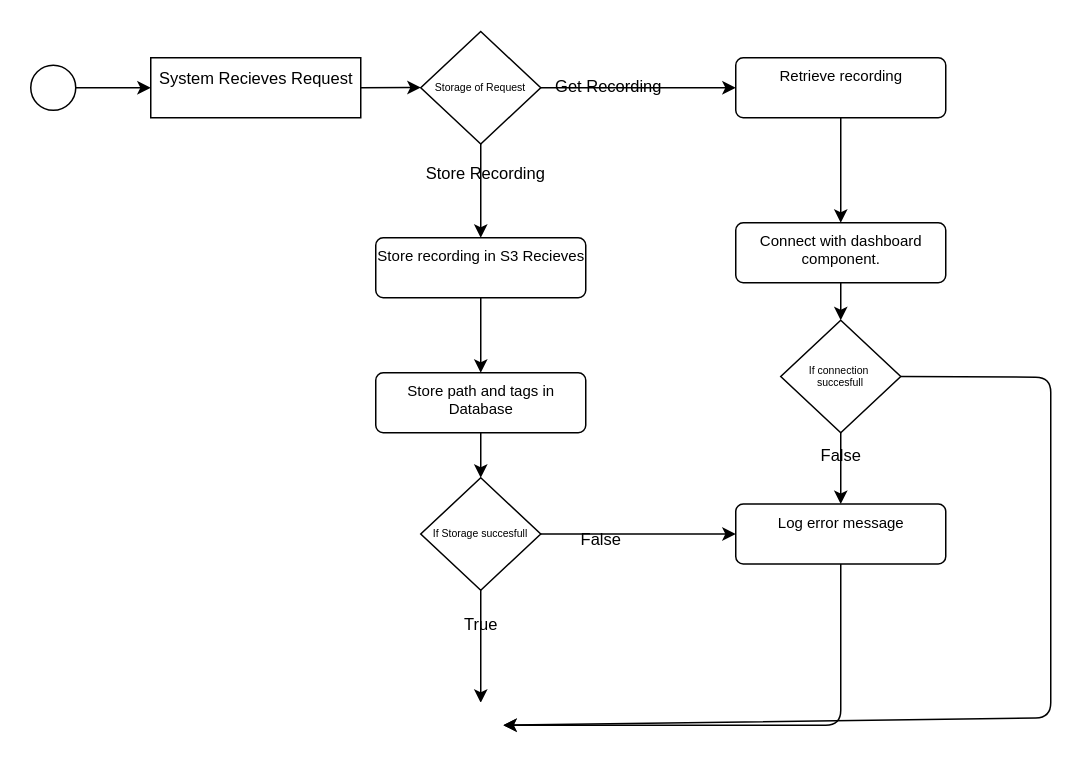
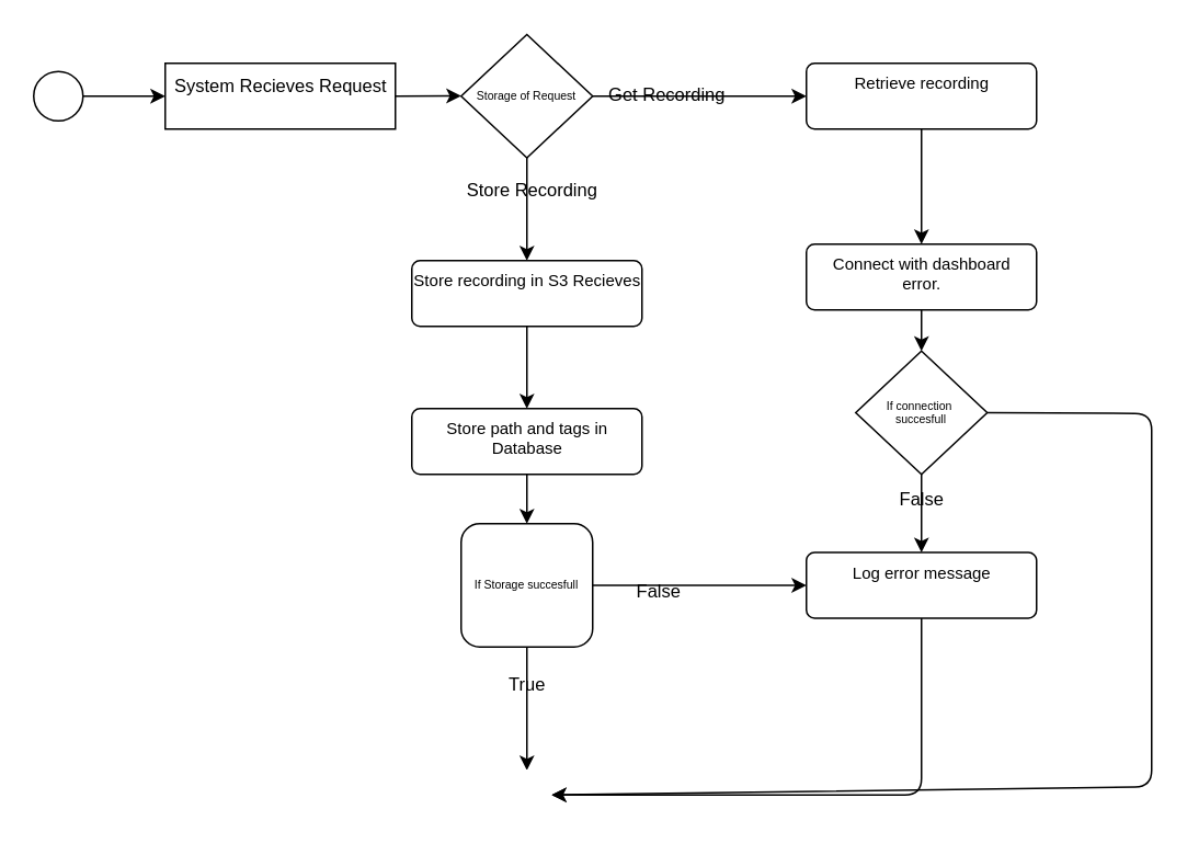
  <mxCell id="0" />
  <mxCell id="1" parent="0" />
  <mxCell id="2" style="edgeStyle=none;html=1;exitX=1;exitY=0.5;exitDx=0;exitDy=0;" edge="1" parent="1" target="4"><mxGeometry relative="1" as="geometry"><mxPoint x="50" y="58" as="sourcePoint" /></mxGeometry></mxCell>
  <mxCell id="3" style="edgeStyle=none;html=1;exitX=1;exitY=0.5;exitDx=0;exitDy=0;entryX=0;entryY=0.498;entryDx=0;entryDy=0;entryPerimeter=0;" edge="1" parent="1" source="4"><mxGeometry relative="1" as="geometry"><mxPoint x="280" y="57.82" as="targetPoint" /></mxGeometry></mxCell>
  <mxCell id="4" value="&lt;font style=&quot;font-size: 11px&quot;&gt;System Recieves Request&lt;/font&gt;" style="html=1;align=center;verticalAlign=top;absoluteArcSize=1;arcSize=10;dashed=0;fillColor=none;rounded=0;" vertex="1" parent="1"><mxGeometry x="100" y="38" width="140" height="40" as="geometry" /></mxCell>
  <mxCell id="5" style="edgeStyle=none;html=1;exitX=1;exitY=0.5;exitDx=0;exitDy=0;fontSize=11;entryX=0;entryY=0.5;entryDx=0;entryDy=0;" edge="1" parent="1" source="9" target="15"><mxGeometry relative="1" as="geometry"><mxPoint x="460" y="356" as="targetPoint" /></mxGeometry></mxCell>
  <mxCell id="6" value="False" style="edgeLabel;html=1;align=center;verticalAlign=middle;resizable=0;points=[];fontSize=11;labelBackgroundColor=none;" vertex="1" connectable="0" parent="5"><mxGeometry x="-0.396" y="-3" relative="1" as="geometry"><mxPoint as="offset" /></mxGeometry></mxCell>
  <mxCell id="7" style="edgeStyle=none;html=1;exitX=0.5;exitY=1;exitDx=0;exitDy=0;fontSize=11;" edge="1" parent="1" source="9"><mxGeometry relative="1" as="geometry"><mxPoint x="320" y="468" as="targetPoint" /></mxGeometry></mxCell>
  <mxCell id="8" value="True" style="edgeLabel;html=1;align=center;verticalAlign=middle;resizable=0;points=[];fontSize=11;labelBackgroundColor=none;" vertex="1" connectable="0" parent="7"><mxGeometry x="-0.424" y="-1" relative="1" as="geometry"><mxPoint as="offset" /></mxGeometry></mxCell>
- <mxCell id="9" value="If Storage succesfull" style="rhombus;fillColor=none;fontSize=7;" vertex="1" parent="1"><mxGeometry x="280" y="318" width="80" height="75" as="geometry" /></mxCell>
+ <mxCell id="9" value="If Storage succesfull" style="fillColor=none;fontSize=7;rounded=1;" vertex="1" parent="1"><mxGeometry x="280" y="318" width="80" height="75" as="geometry" /></mxCell>
  <mxCell id="10" style="edgeStyle=none;html=1;exitX=0.5;exitY=1;exitDx=0;exitDy=0;entryX=0.5;entryY=0;entryDx=0;entryDy=0;fontSize=11;" edge="1" parent="1" source="11" target="9"><mxGeometry relative="1" as="geometry" /></mxCell>
  <mxCell id="11" value="&lt;font size=&quot;1&quot;&gt;Store path and tags in &lt;br&gt;Database&lt;/font&gt;" style="html=1;align=center;verticalAlign=top;rounded=1;absoluteArcSize=1;arcSize=10;dashed=0;fontSize=7;fillColor=none;" vertex="1" parent="1"><mxGeometry x="250" y="248" width="140" height="40" as="geometry" /></mxCell>
  <mxCell id="12" style="edgeStyle=none;html=1;exitX=0.5;exitY=1;exitDx=0;exitDy=0;fontSize=11;" edge="1" parent="1" source="13"><mxGeometry relative="1" as="geometry"><mxPoint x="320" y="248" as="targetPoint" /></mxGeometry></mxCell>
  <mxCell id="13" value="&lt;font size=&quot;1&quot;&gt;Store recording in S3 Recieves&lt;/font&gt;" style="html=1;align=center;verticalAlign=top;rounded=1;absoluteArcSize=1;arcSize=10;dashed=0;fontSize=7;fillColor=none;" vertex="1" parent="1"><mxGeometry x="250" y="158" width="140" height="40" as="geometry" /></mxCell>
  <mxCell id="14" style="edgeStyle=none;html=1;exitX=0.5;exitY=1;exitDx=0;exitDy=0;fontSize=11;entryX=1;entryY=0.5;entryDx=0;entryDy=0;" edge="1" parent="1" source="15" target="18"><mxGeometry relative="1" as="geometry"><mxPoint x="360" y="458" as="targetPoint" /><Array as="points"><mxPoint x="560" y="483" /></Array></mxGeometry></mxCell>
  <mxCell id="15" value="&lt;font&gt;&lt;font size=&quot;1&quot;&gt;Log error message&lt;/font&gt;&lt;br&gt;&lt;/font&gt;" style="html=1;align=center;verticalAlign=top;rounded=1;absoluteArcSize=1;arcSize=10;dashed=0;fontSize=7;fillColor=none;" vertex="1" parent="1"><mxGeometry x="490" y="335.5" width="140" height="40" as="geometry" /></mxCell>
  <mxCell id="16" style="edgeStyle=none;html=1;exitX=0.5;exitY=1;exitDx=0;exitDy=0;fontSize=11;" edge="1" parent="1" source="17"><mxGeometry relative="1" as="geometry"><mxPoint x="560" y="148" as="targetPoint" /></mxGeometry></mxCell>
  <mxCell id="17" value="&lt;font size=&quot;1&quot;&gt;Retrieve recording&lt;/font&gt;" style="html=1;align=center;verticalAlign=top;rounded=1;absoluteArcSize=1;arcSize=10;dashed=0;fontSize=7;fillColor=none;" vertex="1" parent="1"><mxGeometry x="490" y="38" width="140" height="40" as="geometry" /></mxCell>
  <mxCell id="18" value="" style="ellipse;html=1;shape=endState;fillColor=#FFFFFF;strokeColor=#FFFFFF;fontSize=9;" vertex="1" parent="1"><mxGeometry x="305" y="468" width="30" height="30" as="geometry" /></mxCell>
  <mxCell id="19" value="" style="ellipse;fillColor=#ffffff;strokeColor=#000000;labelBackgroundColor=none;fontSize=9;" vertex="1" parent="1"><mxGeometry x="20" y="43" width="30" height="30" as="geometry" /></mxCell>
  <mxCell id="20" style="edgeStyle=none;html=1;exitX=1;exitY=0.5;exitDx=0;exitDy=0;fontSize=11;" edge="1" parent="1" source="24"><mxGeometry relative="1" as="geometry"><mxPoint x="490" y="58" as="targetPoint" /></mxGeometry></mxCell>
  <mxCell id="21" value="Get Recording" style="edgeLabel;html=1;align=center;verticalAlign=middle;resizable=0;points=[];fontSize=11;labelBackgroundColor=none;" vertex="1" connectable="0" parent="20"><mxGeometry x="-0.326" y="2" relative="1" as="geometry"><mxPoint as="offset" /></mxGeometry></mxCell>
  <mxCell id="22" style="edgeStyle=none;html=1;exitX=0.5;exitY=1;exitDx=0;exitDy=0;fontSize=11;entryX=0.5;entryY=0;entryDx=0;entryDy=0;" edge="1" parent="1" source="24" target="13"><mxGeometry relative="1" as="geometry"><mxPoint x="320" y="168" as="targetPoint" /></mxGeometry></mxCell>
  <mxCell id="23" value="Store Recording" style="edgeLabel;html=1;align=center;verticalAlign=middle;resizable=0;points=[];fontSize=11;labelBackgroundColor=none;" vertex="1" connectable="0" parent="22"><mxGeometry x="-0.394" y="2" relative="1" as="geometry"><mxPoint as="offset" /></mxGeometry></mxCell>
  <mxCell id="24" value="Storage of Request" style="rhombus;fillColor=none;fontSize=7;" vertex="1" parent="1"><mxGeometry x="280" y="20.5" width="80" height="75" as="geometry" /></mxCell>
  <mxCell id="25" style="edgeStyle=none;html=1;exitX=0.5;exitY=1;exitDx=0;exitDy=0;entryX=0.5;entryY=0;entryDx=0;entryDy=0;fontSize=11;" edge="1" parent="1" source="26" target="30"><mxGeometry relative="1" as="geometry" /></mxCell>
- <mxCell id="26" value="&lt;font size=&quot;1&quot;&gt;Connect with dashboard&lt;br&gt;component.&lt;br&gt;&lt;/font&gt;" style="html=1;align=center;verticalAlign=top;rounded=1;absoluteArcSize=1;arcSize=10;dashed=0;fontSize=7;fillColor=none;" vertex="1" parent="1"><mxGeometry x="490" y="148" width="140" height="40" as="geometry" /></mxCell>
+ <mxCell id="26" value="&lt;font size=&quot;1&quot;&gt;Connect with dashboard&lt;br&gt;error.&lt;br&gt;&lt;/font&gt;" style="html=1;align=center;verticalAlign=top;rounded=1;absoluteArcSize=1;arcSize=10;dashed=0;fontSize=7;fillColor=none;" vertex="1" parent="1"><mxGeometry x="490" y="148" width="140" height="40" as="geometry" /></mxCell>
  <mxCell id="27" style="edgeStyle=none;html=1;exitX=0.5;exitY=1;exitDx=0;exitDy=0;entryX=0.5;entryY=0;entryDx=0;entryDy=0;fontSize=11;" edge="1" parent="1" source="30" target="15"><mxGeometry relative="1" as="geometry" /></mxCell>
  <mxCell id="28" value="False" style="edgeLabel;html=1;align=center;verticalAlign=middle;resizable=0;points=[];fontSize=11;labelBackgroundColor=none;" vertex="1" connectable="0" parent="27"><mxGeometry x="-0.421" y="-1" relative="1" as="geometry"><mxPoint as="offset" /></mxGeometry></mxCell>
  <mxCell id="29" style="edgeStyle=none;html=1;exitX=1;exitY=0.5;exitDx=0;exitDy=0;fontSize=11;entryX=1;entryY=0.5;entryDx=0;entryDy=0;" edge="1" parent="1" source="30" target="18"><mxGeometry relative="1" as="geometry"><mxPoint x="670" y="488" as="targetPoint" /><Array as="points"><mxPoint x="700" y="251" /><mxPoint x="700" y="478" /></Array></mxGeometry></mxCell>
  <mxCell id="30" value="If connection &#10;succesfull" style="rhombus;fillColor=none;fontSize=7;" vertex="1" parent="1"><mxGeometry x="520" y="213" width="80" height="75" as="geometry" /></mxCell>
